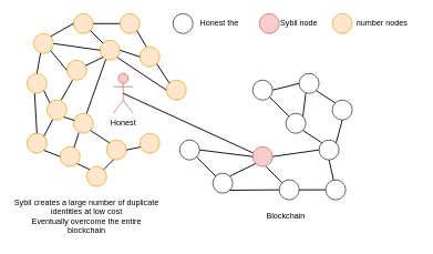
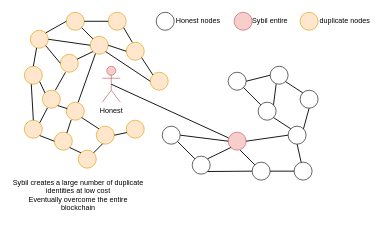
  <mxCell id="0" />
  <mxCell id="1" parent="0" />
  <mxCell id="2" value="" style="ellipse;whiteSpace=wrap;html=1;aspect=fixed;" vertex="1" parent="1"><mxGeometry x="380" y="120" width="30" height="30" as="geometry" /></mxCell>
  <mxCell id="3" value="" style="ellipse;whiteSpace=wrap;html=1;aspect=fixed;" vertex="1" parent="1"><mxGeometry x="450" y="110" width="30" height="30" as="geometry" /></mxCell>
  <mxCell id="4" value="" style="ellipse;whiteSpace=wrap;html=1;aspect=fixed;" vertex="1" parent="1"><mxGeometry x="430" y="170" width="30" height="30" as="geometry" /></mxCell>
  <mxCell id="5" value="" style="ellipse;whiteSpace=wrap;html=1;aspect=fixed;" vertex="1" parent="1"><mxGeometry x="500" y="150" width="30" height="30" as="geometry" /></mxCell>
  <mxCell id="6" value="" style="ellipse;whiteSpace=wrap;html=1;aspect=fixed;" vertex="1" parent="1"><mxGeometry x="480" y="210" width="30" height="30" as="geometry" /></mxCell>
  <mxCell id="7" value="" style="ellipse;whiteSpace=wrap;html=1;aspect=fixed;fillColor=#f8cecc;strokeColor=#b85450;" vertex="1" parent="1"><mxGeometry x="380" y="220" width="30" height="30" as="geometry" /></mxCell>
  <mxCell id="8" value="" style="ellipse;whiteSpace=wrap;html=1;aspect=fixed;" vertex="1" parent="1"><mxGeometry x="270" y="210" width="30" height="30" as="geometry" /></mxCell>
  <mxCell id="9" value="" style="ellipse;whiteSpace=wrap;html=1;aspect=fixed;" vertex="1" parent="1"><mxGeometry x="320" y="260" width="30" height="30" as="geometry" /></mxCell>
  <mxCell id="10" value="" style="ellipse;whiteSpace=wrap;html=1;aspect=fixed;" vertex="1" parent="1"><mxGeometry x="420" y="270" width="30" height="30" as="geometry" /></mxCell>
  <mxCell id="11" value="" style="ellipse;whiteSpace=wrap;html=1;aspect=fixed;" vertex="1" parent="1"><mxGeometry x="490" y="270" width="30" height="30" as="geometry" /></mxCell>
  <mxCell id="12" value="Honest" style="shape=umlActor;verticalLabelPosition=bottom;verticalAlign=top;html=1;outlineConnect=0;fillColor=#f8cecc;strokeColor=#b85450;" vertex="1" parent="1"><mxGeometry x="170" y="110" width="30" height="60" as="geometry" /></mxCell>
  <mxCell id="13" value="" style="endArrow=none;html=1;rounded=0;strokeWidth=1.5;entryX=0.014;entryY=0.316;entryDx=0;entryDy=0;exitX=0.5;exitY=0.5;exitDx=0;exitDy=0;exitPerimeter=0;entryPerimeter=0;" edge="1" parent="1" source="12" target="7"><mxGeometry width="50" height="50" relative="1" as="geometry"><mxPoint x="210" y="140" as="sourcePoint" /><mxPoint x="500" y="230" as="targetPoint" /></mxGeometry></mxCell>
  <mxCell id="14" value="" style="endArrow=none;html=1;rounded=0;strokeWidth=1.5;exitX=0;exitY=0;exitDx=0;exitDy=0;entryX=1;entryY=1;entryDx=0;entryDy=0;" edge="1" parent="1" source="4" target="2"><mxGeometry width="50" height="50" relative="1" as="geometry"><mxPoint x="165" y="290" as="sourcePoint" /><mxPoint x="390" y="245" as="targetPoint" /></mxGeometry></mxCell>
  <mxCell id="15" value="" style="endArrow=none;html=1;rounded=0;strokeWidth=1.5;exitX=0;exitY=0.5;exitDx=0;exitDy=0;entryX=1;entryY=0.5;entryDx=0;entryDy=0;" edge="1" parent="1" source="3" target="2"><mxGeometry width="50" height="50" relative="1" as="geometry"><mxPoint x="444.393" y="184.393" as="sourcePoint" /><mxPoint x="415.607" y="155.607" as="targetPoint" /></mxGeometry></mxCell>
  <mxCell id="16" value="" style="endArrow=none;html=1;rounded=0;strokeWidth=1.5;entryX=1;entryY=0;entryDx=0;entryDy=0;" edge="1" parent="1" target="4"><mxGeometry width="50" height="50" relative="1" as="geometry"><mxPoint x="460" y="140" as="sourcePoint" /><mxPoint x="420" y="145" as="targetPoint" /></mxGeometry></mxCell>
  <mxCell id="17" value="" style="endArrow=none;html=1;rounded=0;strokeWidth=1.5;entryX=0;entryY=0;entryDx=0;entryDy=0;exitX=1;exitY=1;exitDx=0;exitDy=0;" edge="1" parent="1" source="3" target="5"><mxGeometry width="50" height="50" relative="1" as="geometry"><mxPoint x="470" y="150" as="sourcePoint" /><mxPoint x="465.607" y="184.393" as="targetPoint" /></mxGeometry></mxCell>
  <mxCell id="18" value="" style="endArrow=none;html=1;rounded=0;strokeWidth=1.5;entryX=1;entryY=1;entryDx=0;entryDy=0;exitX=0;exitY=0;exitDx=0;exitDy=0;" edge="1" parent="1" source="6" target="4"><mxGeometry width="50" height="50" relative="1" as="geometry"><mxPoint x="470" y="150" as="sourcePoint" /><mxPoint x="465.607" y="184.393" as="targetPoint" /></mxGeometry></mxCell>
  <mxCell id="19" value="" style="endArrow=none;html=1;rounded=0;strokeWidth=1.5;entryX=0.5;entryY=1;entryDx=0;entryDy=0;exitX=1;exitY=0;exitDx=0;exitDy=0;" edge="1" parent="1" source="6" target="5"><mxGeometry width="50" height="50" relative="1" as="geometry"><mxPoint x="485.607" y="145.607" as="sourcePoint" /><mxPoint x="514.393" y="164.393" as="targetPoint" /></mxGeometry></mxCell>
  <mxCell id="20" value="" style="endArrow=none;html=1;rounded=0;strokeWidth=1.5;exitX=0.5;exitY=1;exitDx=0;exitDy=0;" edge="1" parent="1" source="6" target="11"><mxGeometry width="50" height="50" relative="1" as="geometry"><mxPoint x="515.607" y="224.393" as="sourcePoint" /><mxPoint x="525" y="190" as="targetPoint" /></mxGeometry></mxCell>
  <mxCell id="21" value="" style="endArrow=none;html=1;rounded=0;strokeWidth=1.5;exitX=0;exitY=0.5;exitDx=0;exitDy=0;entryX=1;entryY=0.5;entryDx=0;entryDy=0;" edge="1" parent="1" source="11" target="10"><mxGeometry width="50" height="50" relative="1" as="geometry"><mxPoint x="505" y="250" as="sourcePoint" /><mxPoint x="511.746" y="280.357" as="targetPoint" /></mxGeometry></mxCell>
  <mxCell id="22" value="" style="endArrow=none;html=1;rounded=0;strokeWidth=1.5;exitX=0;exitY=0.5;exitDx=0;exitDy=0;entryX=1;entryY=0.5;entryDx=0;entryDy=0;" edge="1" parent="1" source="6" target="7"><mxGeometry width="50" height="50" relative="1" as="geometry"><mxPoint x="500" y="295" as="sourcePoint" /><mxPoint x="460" y="295" as="targetPoint" /></mxGeometry></mxCell>
  <mxCell id="23" value="" style="endArrow=none;html=1;rounded=0;strokeWidth=1.5;exitX=0;exitY=0;exitDx=0;exitDy=0;" edge="1" parent="1" source="10"><mxGeometry width="50" height="50" relative="1" as="geometry"><mxPoint x="490" y="235" as="sourcePoint" /><mxPoint x="400" y="250" as="targetPoint" /></mxGeometry></mxCell>
  <mxCell id="24" value="" style="endArrow=none;html=1;rounded=0;strokeWidth=1.5;exitX=0;exitY=0.5;exitDx=0;exitDy=0;entryX=1;entryY=1;entryDx=0;entryDy=0;" edge="1" parent="1" source="10" target="9"><mxGeometry width="50" height="50" relative="1" as="geometry"><mxPoint x="434.393" y="284.393" as="sourcePoint" /><mxPoint x="410" y="260" as="targetPoint" /></mxGeometry></mxCell>
  <mxCell id="25" value="" style="endArrow=none;html=1;rounded=0;strokeWidth=1.5;exitX=0;exitY=0;exitDx=0;exitDy=0;entryX=1;entryY=1;entryDx=0;entryDy=0;" edge="1" parent="1" source="9" target="8"><mxGeometry width="50" height="50" relative="1" as="geometry"><mxPoint x="430" y="295" as="sourcePoint" /><mxPoint x="355.607" y="295.607" as="targetPoint" /></mxGeometry></mxCell>
  <mxCell id="26" value="" style="endArrow=none;html=1;rounded=0;strokeWidth=1.5;exitX=0;exitY=0.5;exitDx=0;exitDy=0;entryX=1;entryY=0.5;entryDx=0;entryDy=0;" edge="1" parent="1" source="7" target="8"><mxGeometry width="50" height="50" relative="1" as="geometry"><mxPoint x="334.393" y="274.393" as="sourcePoint" /><mxPoint x="305.607" y="245.607" as="targetPoint" /></mxGeometry></mxCell>
  <mxCell id="27" value="" style="endArrow=none;html=1;rounded=0;strokeWidth=1.5;exitX=1;exitY=0;exitDx=0;exitDy=0;entryX=0;entryY=1;entryDx=0;entryDy=0;" edge="1" parent="1" source="9" target="7"><mxGeometry width="50" height="50" relative="1" as="geometry"><mxPoint x="434.393" y="284.393" as="sourcePoint" /><mxPoint x="410" y="260" as="targetPoint" /></mxGeometry></mxCell>
  <mxCell id="28" value="" style="ellipse;whiteSpace=wrap;html=1;aspect=fixed;" vertex="1" parent="1"><mxGeometry x="260" y="20" width="30" height="30" as="geometry" /></mxCell>
- <mxCell id="29" value="Honest the" style="text;html=1;strokeColor=none;fillColor=none;align=center;verticalAlign=middle;whiteSpace=wrap;rounded=0;" vertex="1" parent="1"><mxGeometry x="280" y="25" width="100" height="20" as="geometry" /></mxCell>
+ <mxCell id="29" value="Honest nodes" style="text;html=1;strokeColor=none;fillColor=none;align=center;verticalAlign=middle;whiteSpace=wrap;rounded=0;" vertex="1" parent="1"><mxGeometry x="280" y="25" width="100" height="20" as="geometry" /></mxCell>
  <mxCell id="30" value="" style="ellipse;whiteSpace=wrap;html=1;aspect=fixed;fillColor=#ffe6cc;strokeColor=#d79b00;" vertex="1" parent="1"><mxGeometry x="90" y="220" width="30" height="30" as="geometry" /></mxCell>
  <mxCell id="31" value="" style="ellipse;whiteSpace=wrap;html=1;aspect=fixed;fillColor=#ffe6cc;strokeColor=#d79b00;" vertex="1" parent="1"><mxGeometry x="110" y="170" width="30" height="30" as="geometry" /></mxCell>
  <mxCell id="32" value="" style="ellipse;whiteSpace=wrap;html=1;aspect=fixed;fillColor=#ffe6cc;strokeColor=#d79b00;" vertex="1" parent="1"><mxGeometry x="160" y="210" width="30" height="30" as="geometry" /></mxCell>
  <mxCell id="33" value="" style="ellipse;whiteSpace=wrap;html=1;aspect=fixed;fillColor=#ffe6cc;strokeColor=#d79b00;" vertex="1" parent="1"><mxGeometry x="100" y="90" width="30" height="30" as="geometry" /></mxCell>
  <mxCell id="34" value="" style="ellipse;whiteSpace=wrap;html=1;aspect=fixed;fillColor=#ffe6cc;strokeColor=#d79b00;" vertex="1" parent="1"><mxGeometry x="250" y="120" width="30" height="30" as="geometry" /></mxCell>
  <mxCell id="35" value="" style="ellipse;whiteSpace=wrap;html=1;aspect=fixed;fillColor=#ffe6cc;strokeColor=#d79b00;" vertex="1" parent="1"><mxGeometry x="150" y="60" width="30" height="30" as="geometry" /></mxCell>
  <mxCell id="36" value="" style="ellipse;whiteSpace=wrap;html=1;aspect=fixed;fillColor=#ffe6cc;strokeColor=#d79b00;" vertex="1" parent="1"><mxGeometry x="210" y="70" width="30" height="30" as="geometry" /></mxCell>
  <mxCell id="37" value="" style="ellipse;whiteSpace=wrap;html=1;aspect=fixed;fillColor=#ffe6cc;strokeColor=#d79b00;" vertex="1" parent="1"><mxGeometry x="210" y="200" width="30" height="30" as="geometry" /></mxCell>
  <mxCell id="38" value="" style="ellipse;whiteSpace=wrap;html=1;aspect=fixed;fillColor=#ffe6cc;strokeColor=#d79b00;" vertex="1" parent="1"><mxGeometry x="70" y="150" width="30" height="30" as="geometry" /></mxCell>
  <mxCell id="39" value="" style="ellipse;whiteSpace=wrap;html=1;aspect=fixed;fillColor=#ffe6cc;strokeColor=#d79b00;" vertex="1" parent="1"><mxGeometry x="40" y="110" width="30" height="30" as="geometry" /></mxCell>
  <mxCell id="40" value="" style="ellipse;whiteSpace=wrap;html=1;aspect=fixed;fillColor=#ffe6cc;strokeColor=#d79b00;" vertex="1" parent="1"><mxGeometry x="40" y="200" width="30" height="30" as="geometry" /></mxCell>
  <mxCell id="41" value="" style="ellipse;whiteSpace=wrap;html=1;aspect=fixed;fillColor=#ffe6cc;strokeColor=#d79b00;" vertex="1" parent="1"><mxGeometry y="50" width="30" height="30" as="geometry" x="50" /></mxCell>
  <mxCell id="42" value="" style="ellipse;whiteSpace=wrap;html=1;aspect=fixed;fillColor=#ffe6cc;strokeColor=#d79b00;" vertex="1" parent="1"><mxGeometry x="110" y="20" width="30" height="30" as="geometry" /></mxCell>
  <mxCell id="43" value="" style="ellipse;whiteSpace=wrap;html=1;aspect=fixed;fillColor=#ffe6cc;strokeColor=#d79b00;" vertex="1" parent="1"><mxGeometry x="180" y="20" width="30" height="30" as="geometry" /></mxCell>
  <mxCell id="44" value="" style="ellipse;whiteSpace=wrap;html=1;aspect=fixed;fillColor=#ffe6cc;strokeColor=#d79b00;" vertex="1" parent="1"><mxGeometry x="130" y="250" width="30" height="30" as="geometry" /></mxCell>
  <mxCell id="45" value="" style="ellipse;whiteSpace=wrap;html=1;aspect=fixed;fillColor=#f8cecc;strokeColor=#b85450;" vertex="1" parent="1"><mxGeometry x="390" y="20" width="30" height="30" as="geometry" /></mxCell>
- <mxCell id="46" value="Sybil node" style="text;html=1;strokeColor=none;fillColor=none;align=center;verticalAlign=middle;whiteSpace=wrap;rounded=0;" vertex="1" parent="1"><mxGeometry x="400" y="25" width="100" height="20" as="geometry" /></mxCell>
+ <mxCell id="46" value="Sybil entire" style="text;html=1;strokeColor=none;fillColor=none;align=center;verticalAlign=middle;whiteSpace=wrap;rounded=0;" vertex="1" parent="1"><mxGeometry x="400" y="25" width="100" height="20" as="geometry" /></mxCell>
  <mxCell id="47" value="" style="ellipse;whiteSpace=wrap;html=1;aspect=fixed;fillColor=#ffe6cc;strokeColor=#d79b00;" vertex="1" parent="1"><mxGeometry x="500" y="20" width="30" height="30" as="geometry" /></mxCell>
  <mxCell id="48" value="&lt;div&gt;Sybil creates a large number of duplicate identities at low cost&lt;/div&gt;&lt;div&gt;Eventually overcome the entire blockchain&lt;/div&gt;" style="text;html=1;strokeColor=none;fillColor=none;align=center;verticalAlign=middle;whiteSpace=wrap;rounded=0;" vertex="1" parent="1"><mxGeometry x="20" y="290" width="220" height="70" as="geometry" /></mxCell>
- <mxCell id="49" value="number nodes" style="text;html=1;strokeColor=none;fillColor=none;align=center;verticalAlign=middle;whiteSpace=wrap;rounded=0;" vertex="1" parent="1"><mxGeometry x="520" y="20" width="110" height="30" as="geometry" /></mxCell>
+ <mxCell id="49" value="duplicate nodes" style="text;html=1;strokeColor=none;fillColor=none;align=center;verticalAlign=middle;whiteSpace=wrap;rounded=0;" vertex="1" parent="1"><mxGeometry x="520" y="20" width="110" height="30" as="geometry" /></mxCell>
  <mxCell id="50" value="" style="endArrow=none;html=1;rounded=0;strokeWidth=1.5;exitX=1;exitY=1;exitDx=0;exitDy=0;entryX=0;entryY=0;entryDx=0;entryDy=0;" edge="1" parent="1" source="36" target="34"><mxGeometry width="50" height="50" relative="1" as="geometry"><mxPoint x="308.783" y="154.393" as="sourcePoint" /><mxPoint x="279.997" y="125.607" as="targetPoint" /></mxGeometry></mxCell>
  <mxCell id="51" value="" style="endArrow=none;html=1;rounded=0;strokeWidth=1.5;exitX=1;exitY=1;exitDx=0;exitDy=0;" edge="1" parent="1" source="43"><mxGeometry width="50" height="50" relative="1" as="geometry"><mxPoint x="235.607" y="105.607" as="sourcePoint" /><mxPoint x="220" y="70" as="targetPoint" /></mxGeometry></mxCell>
  <mxCell id="52" value="" style="endArrow=none;html=1;rounded=0;strokeWidth=1.5;exitX=1;exitY=0.5;exitDx=0;exitDy=0;entryX=0;entryY=0.5;entryDx=0;entryDy=0;" edge="1" parent="1" source="42" target="43"><mxGeometry width="50" height="50" relative="1" as="geometry"><mxPoint x="215.607" y="55.607" as="sourcePoint" /><mxPoint x="230" y="80" as="targetPoint" /></mxGeometry></mxCell>
  <mxCell id="53" value="" style="endArrow=none;html=1;rounded=0;strokeWidth=1.5;exitX=1;exitY=0;exitDx=0;exitDy=0;entryX=0;entryY=0.5;entryDx=0;entryDy=0;" edge="1" parent="1" source="41" target="42"><mxGeometry width="50" height="50" relative="1" as="geometry"><mxPoint x="150" y="45" as="sourcePoint" /><mxPoint x="190" y="45" as="targetPoint" /></mxGeometry></mxCell>
  <mxCell id="54" value="" style="endArrow=none;html=1;rounded=0;strokeWidth=1.5;exitX=0.5;exitY=0;exitDx=0;exitDy=0;entryX=0.347;entryY=0.982;entryDx=0;entryDy=0;entryPerimeter=0;" edge="1" parent="1" source="39" target="41"><mxGeometry width="50" height="50" relative="1" as="geometry"><mxPoint x="85.607" y="64.393" as="sourcePoint" /><mxPoint x="120" y="45" as="targetPoint" /></mxGeometry></mxCell>
  <mxCell id="55" value="" style="endArrow=none;html=1;rounded=0;strokeWidth=1.5;exitX=0.5;exitY=0;exitDx=0;exitDy=0;entryX=0.386;entryY=1.002;entryDx=0;entryDy=0;entryPerimeter=0;" edge="1" parent="1" source="40" target="39"><mxGeometry width="50" height="50" relative="1" as="geometry"><mxPoint x="65" y="120" as="sourcePoint" /><mxPoint x="70.41" y="89.46" as="targetPoint" /></mxGeometry></mxCell>
  <mxCell id="56" value="" style="endArrow=none;html=1;rounded=0;strokeWidth=1.5;entryX=0;entryY=0.5;entryDx=0;entryDy=0;exitX=1;exitY=1;exitDx=0;exitDy=0;" edge="1" parent="1" source="40" target="30"><mxGeometry width="50" height="50" relative="1" as="geometry"><mxPoint x="60" y="250" as="sourcePoint" /><mxPoint x="61.58" y="150.06" as="targetPoint" /></mxGeometry></mxCell>
  <mxCell id="57" value="" style="endArrow=none;html=1;rounded=0;strokeWidth=1.5;entryX=0;entryY=0;entryDx=0;entryDy=0;exitX=1;exitY=1;exitDx=0;exitDy=0;" edge="1" parent="1" source="30" target="44"><mxGeometry width="50" height="50" relative="1" as="geometry"><mxPoint x="75.607" y="235.607" as="sourcePoint" /><mxPoint x="100" y="245" as="targetPoint" /></mxGeometry></mxCell>
  <mxCell id="58" value="" style="endArrow=none;html=1;rounded=0;strokeWidth=1.5;entryX=0.347;entryY=0.982;entryDx=0;entryDy=0;exitX=1;exitY=0;exitDx=0;exitDy=0;entryPerimeter=0;" edge="1" parent="1" source="44" target="32"><mxGeometry width="50" height="50" relative="1" as="geometry"><mxPoint x="125.607" y="255.607" as="sourcePoint" /><mxPoint x="144.393" y="264.393" as="targetPoint" /></mxGeometry></mxCell>
  <mxCell id="59" value="" style="endArrow=none;html=1;rounded=0;strokeWidth=1.5;entryX=0.033;entryY=0.688;entryDx=0;entryDy=0;exitX=1;exitY=0.5;exitDx=0;exitDy=0;entryPerimeter=0;" edge="1" parent="1" source="32" target="37"><mxGeometry width="50" height="50" relative="1" as="geometry"><mxPoint x="165.607" y="264.393" as="sourcePoint" /><mxPoint x="180.41" y="249.46" as="targetPoint" /></mxGeometry></mxCell>
  <mxCell id="60" value="" style="endArrow=none;html=1;rounded=0;strokeWidth=1.5;entryX=0;entryY=0;entryDx=0;entryDy=0;exitX=1;exitY=1;exitDx=0;exitDy=0;" edge="1" parent="1" source="31" target="32"><mxGeometry width="50" height="50" relative="1" as="geometry"><mxPoint x="200" y="235" as="sourcePoint" /><mxPoint x="220.99" y="230.64" as="targetPoint" /></mxGeometry></mxCell>
  <mxCell id="61" value="" style="endArrow=none;html=1;rounded=0;strokeWidth=1.5;entryX=0.7;entryY=0.041;entryDx=0;entryDy=0;exitX=0.269;exitY=0.982;exitDx=0;exitDy=0;exitPerimeter=0;entryPerimeter=0;" edge="1" parent="1" source="31" target="30"><mxGeometry width="50" height="50" relative="1" as="geometry"><mxPoint x="145.607" y="205.607" as="sourcePoint" /><mxPoint x="174.393" y="224.393" as="targetPoint" /></mxGeometry></mxCell>
  <mxCell id="62" value="" style="endArrow=none;html=1;rounded=0;strokeWidth=1.5;entryX=0.288;entryY=0.982;entryDx=0;entryDy=0;exitX=1;exitY=0;exitDx=0;exitDy=0;entryPerimeter=0;" edge="1" parent="1" source="40" target="38"><mxGeometry width="50" height="50" relative="1" as="geometry"><mxPoint x="128.07" y="209.46" as="sourcePoint" /><mxPoint x="121" y="231.23" as="targetPoint" /></mxGeometry></mxCell>
  <mxCell id="63" value="" style="endArrow=none;html=1;rounded=0;strokeWidth=1.5;entryX=1;entryY=1;entryDx=0;entryDy=0;exitX=0.053;exitY=0.355;exitDx=0;exitDy=0;exitPerimeter=0;" edge="1" parent="1" source="31" target="38"><mxGeometry width="50" height="50" relative="1" as="geometry"><mxPoint x="75.607" y="214.393" as="sourcePoint" /><mxPoint x="88.64" y="189.46" as="targetPoint" /></mxGeometry></mxCell>
  <mxCell id="64" value="" style="endArrow=none;html=1;rounded=0;strokeWidth=1.5;entryX=0.288;entryY=0.963;entryDx=0;entryDy=0;exitX=0.661;exitY=0.002;exitDx=0;exitDy=0;exitPerimeter=0;entryPerimeter=0;" edge="1" parent="1" source="31" target="35"><mxGeometry width="50" height="50" relative="1" as="geometry"><mxPoint x="121.59" y="190.65" as="sourcePoint" /><mxPoint x="105.607" y="185.607" as="targetPoint" /></mxGeometry></mxCell>
  <mxCell id="65" value="" style="endArrow=none;html=1;rounded=0;strokeWidth=1.5;entryX=1;entryY=0.5;entryDx=0;entryDy=0;exitX=0;exitY=0.5;exitDx=0;exitDy=0;" edge="1" parent="1" source="36" target="35"><mxGeometry width="50" height="50" relative="1" as="geometry"><mxPoint x="139.83" y="180.06" as="sourcePoint" /><mxPoint x="168.64" y="98.89" as="targetPoint" /></mxGeometry></mxCell>
  <mxCell id="66" value="" style="endArrow=none;html=1;rounded=0;strokeWidth=1.5;entryX=1;entryY=1;entryDx=0;entryDy=0;exitX=0;exitY=0.5;exitDx=0;exitDy=0;" edge="1" parent="1" source="34" target="35"><mxGeometry width="50" height="50" relative="1" as="geometry"><mxPoint x="220" y="95" as="sourcePoint" /><mxPoint x="190" y="85" as="targetPoint" /></mxGeometry></mxCell>
  <mxCell id="67" value="" style="endArrow=none;html=1;rounded=0;strokeWidth=1.5;entryX=0.288;entryY=1.002;entryDx=0;entryDy=0;exitX=0.72;exitY=0.002;exitDx=0;exitDy=0;entryPerimeter=0;exitPerimeter=0;" edge="1" parent="1" source="38" target="33"><mxGeometry width="50" height="50" relative="1" as="geometry"><mxPoint x="139.83" y="180.06" as="sourcePoint" /><mxPoint x="168.64" y="98.89" as="targetPoint" /></mxGeometry></mxCell>
  <mxCell id="68" value="" style="endArrow=none;html=1;rounded=0;strokeWidth=1.5;entryX=0;entryY=0.5;entryDx=0;entryDy=0;exitX=1;exitY=1;exitDx=0;exitDy=0;" edge="1" parent="1" source="41" target="33"><mxGeometry width="50" height="50" relative="1" as="geometry"><mxPoint x="101.6" y="160.06" as="sourcePoint" /><mxPoint x="118.64" y="130.06" as="targetPoint" /></mxGeometry></mxCell>
  <mxCell id="69" value="" style="endArrow=none;html=1;rounded=0;strokeWidth=1.5;entryX=1;entryY=0.5;entryDx=0;entryDy=0;exitX=0;exitY=0.5;exitDx=0;exitDy=0;" edge="1" parent="1" source="35" target="41"><mxGeometry width="50" height="50" relative="1" as="geometry"><mxPoint x="85.607" y="85.607" as="sourcePoint" /><mxPoint x="114.393" y="104.393" as="targetPoint" /></mxGeometry></mxCell>
  <mxCell id="70" value="" style="endArrow=none;html=1;rounded=0;strokeWidth=1.5;entryX=0;entryY=0;entryDx=0;entryDy=0;exitX=1;exitY=1;exitDx=0;exitDy=0;" edge="1" parent="1" source="39" target="38"><mxGeometry width="50" height="50" relative="1" as="geometry"><mxPoint x="101.6" y="160.06" as="sourcePoint" /><mxPoint x="118.64" y="130.06" as="targetPoint" /></mxGeometry></mxCell>
  <mxCell id="71" value="" style="endArrow=none;html=1;rounded=0;strokeWidth=1.5;entryX=0;entryY=1;entryDx=0;entryDy=0;exitX=0.935;exitY=0.276;exitDx=0;exitDy=0;exitPerimeter=0;" edge="1" parent="1" source="33" target="35"><mxGeometry width="50" height="50" relative="1" as="geometry"><mxPoint x="85.607" y="85.607" as="sourcePoint" /><mxPoint x="110" y="115" as="targetPoint" /></mxGeometry></mxCell>
  <mxCell id="72" value="" style="endArrow=none;html=1;rounded=0;strokeWidth=1.5;entryX=1;entryY=1;entryDx=0;entryDy=0;exitX=0;exitY=0;exitDx=0;exitDy=0;" edge="1" parent="1" source="35" target="42"><mxGeometry width="50" height="50" relative="1" as="geometry"><mxPoint x="160" y="85" as="sourcePoint" /><mxPoint x="90" y="75" as="targetPoint" /></mxGeometry></mxCell>
- <mxCell id="73" value="Blockchain" style="text;html=1;strokeColor=none;fillColor=none;align=center;verticalAlign=middle;whiteSpace=wrap;rounded=0;" vertex="1" parent="1"><mxGeometry x="400" y="310" width="60" height="30" as="geometry" /></mxCell>
